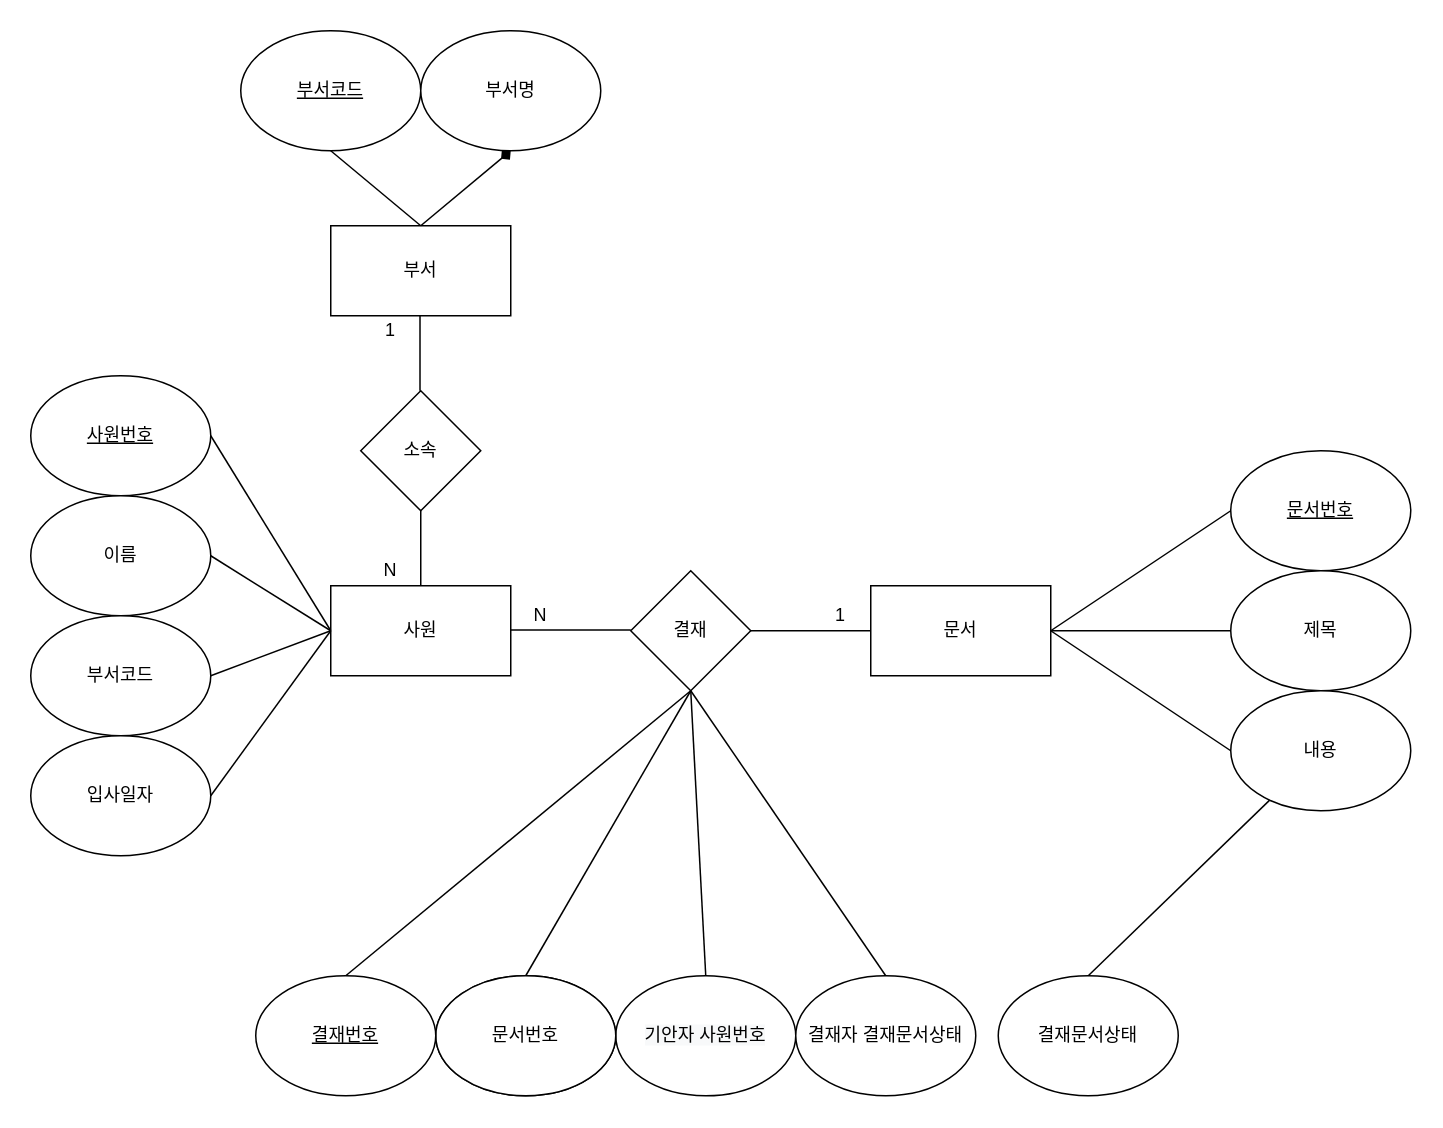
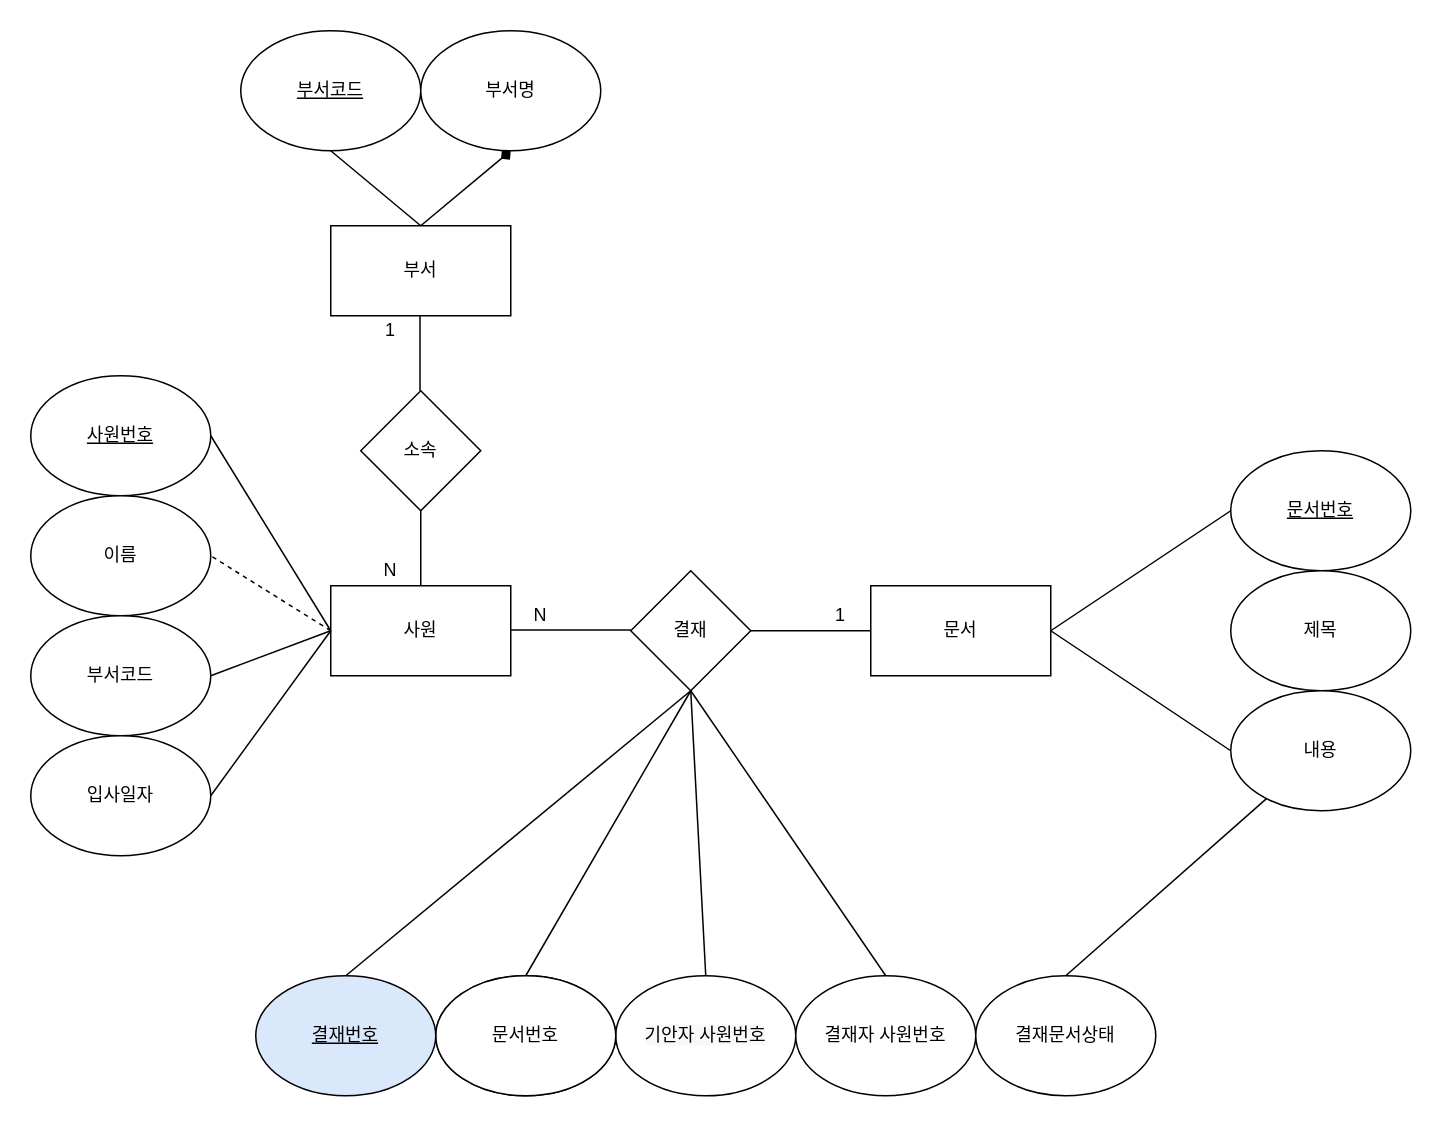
  <mxCell id="0" />
  <mxCell id="1" parent="0" />
  <mxCell id="2" value="결재" style="rhombus;whiteSpace=wrap;html=1;" vertex="1" parent="1"><mxGeometry x="420" y="380" width="80" height="80" as="geometry" /></mxCell>
  <mxCell id="3" value="" style="endArrow=none;html=1;entryX=1;entryY=0.5;entryDx=0;entryDy=0;" edge="1" parent="1" target="2"><mxGeometry width="50" height="50" relative="1" as="geometry"><mxPoint x="580" y="420" as="sourcePoint" /><mxPoint x="490" y="400" as="targetPoint" /></mxGeometry></mxCell>
  <mxCell id="4" value="" style="endArrow=none;html=1;entryX=1;entryY=0.5;entryDx=0;entryDy=0;" edge="1" parent="1"><mxGeometry width="50" height="50" relative="1" as="geometry"><mxPoint x="420" y="419.5" as="sourcePoint" /><mxPoint x="340" y="419.5" as="targetPoint" /></mxGeometry></mxCell>
  <mxCell id="5" value="문서" style="rounded=0;whiteSpace=wrap;html=1;" vertex="1" parent="1"><mxGeometry x="580" y="390" width="120" height="60" as="geometry" /></mxCell>
  <mxCell id="6" value="사원" style="rounded=0;whiteSpace=wrap;html=1;" vertex="1" parent="1"><mxGeometry x="220" y="390" width="120" height="60" as="geometry" /></mxCell>
  <mxCell id="7" value="" style="endArrow=none;html=1;" edge="1" parent="1"><mxGeometry width="50" height="50" relative="1" as="geometry"><mxPoint x="280" y="390" as="sourcePoint" /><mxPoint x="280" y="340" as="targetPoint" /></mxGeometry></mxCell>
  <mxCell id="8" value="소속" style="rhombus;whiteSpace=wrap;html=1;" vertex="1" parent="1"><mxGeometry x="240" y="260" width="80" height="80" as="geometry" /></mxCell>
  <mxCell id="9" value="부서" style="rounded=0;whiteSpace=wrap;html=1;" vertex="1" parent="1"><mxGeometry x="220" y="150" width="120" height="60" as="geometry" /></mxCell>
  <mxCell id="10" value="" style="endArrow=none;html=1;" edge="1" parent="1"><mxGeometry width="50" height="50" relative="1" as="geometry"><mxPoint x="279.5" y="260" as="sourcePoint" /><mxPoint x="279.5" y="210" as="targetPoint" /></mxGeometry></mxCell>
  <mxCell id="11" value="&lt;u&gt;사원번호&lt;/u&gt;" style="ellipse;whiteSpace=wrap;html=1;" vertex="1" parent="1"><mxGeometry x="20" y="250" width="120" height="80" as="geometry" /></mxCell>
  <mxCell id="12" value="이름" style="ellipse;whiteSpace=wrap;html=1;" vertex="1" parent="1"><mxGeometry x="20" y="330" width="120" height="80" as="geometry" /></mxCell>
  <mxCell id="13" value="부서코드" style="ellipse;whiteSpace=wrap;html=1;" vertex="1" parent="1"><mxGeometry x="20" y="410" width="120" height="80" as="geometry" /></mxCell>
  <mxCell id="14" value="입사일자" style="ellipse;whiteSpace=wrap;html=1;" vertex="1" parent="1"><mxGeometry x="20" y="490" width="120" height="80" as="geometry" /></mxCell>
  <mxCell id="15" value="&lt;u&gt;부서코드&lt;/u&gt;" style="ellipse;whiteSpace=wrap;html=1;" vertex="1" parent="1"><mxGeometry x="160" y="20" width="120" height="80" as="geometry" /></mxCell>
  <mxCell id="16" value="부서명" style="ellipse;whiteSpace=wrap;html=1;" vertex="1" parent="1"><mxGeometry x="280" y="20" width="120" height="80" as="geometry" /></mxCell>
  <mxCell id="17" value="" style="endArrow=diamond;html=1;entryX=0.5;entryY=1;entryDx=0;entryDy=0;exitX=0.5;exitY=0;exitDx=0;exitDy=0;" edge="1" parent="1" source="9" target="16"><mxGeometry width="50" height="50" relative="1" as="geometry"><mxPoint x="350" y="160" as="sourcePoint" /><mxPoint x="400" y="110" as="targetPoint" /></mxGeometry></mxCell>
  <mxCell id="18" value="" style="endArrow=none;html=1;entryX=0.5;entryY=1;entryDx=0;entryDy=0;exitX=0.5;exitY=0;exitDx=0;exitDy=0;" edge="1" parent="1" source="9" target="15"><mxGeometry width="50" height="50" relative="1" as="geometry"><mxPoint x="350" y="160" as="sourcePoint" /><mxPoint x="400" y="110" as="targetPoint" /></mxGeometry></mxCell>
  <mxCell id="19" value="" style="endArrow=none;html=1;exitX=0;exitY=0.5;exitDx=0;exitDy=0;entryX=1;entryY=0.5;entryDx=0;entryDy=0;" edge="1" parent="1" source="6" target="11"><mxGeometry width="50" height="50" relative="1" as="geometry"><mxPoint x="350" y="360" as="sourcePoint" /><mxPoint x="150" y="290" as="targetPoint" /></mxGeometry></mxCell>
- <mxCell id="20" value="" style="endArrow=none;html=1;exitX=0;exitY=0.5;exitDx=0;exitDy=0;entryX=1;entryY=0.5;entryDx=0;entryDy=0;" edge="1" parent="1" source="6" target="12"><mxGeometry width="50" height="50" relative="1" as="geometry"><mxPoint x="230" y="430" as="sourcePoint" /><mxPoint x="150" y="300" as="targetPoint" /></mxGeometry></mxCell>
+ <mxCell id="20" value="" style="endArrow=none;html=1;exitX=0;exitY=0.5;exitDx=0;exitDy=0;entryX=1;entryY=0.5;entryDx=0;entryDy=0;dashed=1;" edge="1" parent="1" source="6" target="12"><mxGeometry width="50" height="50" relative="1" as="geometry"><mxPoint x="230" y="430" as="sourcePoint" /><mxPoint x="150" y="300" as="targetPoint" /></mxGeometry></mxCell>
  <mxCell id="21" value="" style="endArrow=none;html=1;exitX=1;exitY=0.5;exitDx=0;exitDy=0;entryX=0;entryY=0.5;entryDx=0;entryDy=0;" edge="1" parent="1" source="13" target="6"><mxGeometry width="50" height="50" relative="1" as="geometry"><mxPoint x="230" y="430" as="sourcePoint" /><mxPoint x="150" y="380" as="targetPoint" /></mxGeometry></mxCell>
  <mxCell id="22" value="" style="endArrow=none;html=1;exitX=1;exitY=0.5;exitDx=0;exitDy=0;entryX=0;entryY=0.5;entryDx=0;entryDy=0;" edge="1" parent="1" source="14" target="6"><mxGeometry width="50" height="50" relative="1" as="geometry"><mxPoint x="150" y="460" as="sourcePoint" /><mxPoint x="230" y="430" as="targetPoint" /></mxGeometry></mxCell>
  <mxCell id="23" value="&lt;u&gt;문서번호&lt;/u&gt;" style="ellipse;whiteSpace=wrap;html=1;" vertex="1" parent="1"><mxGeometry x="820" y="300" width="120" height="80" as="geometry" /></mxCell>
  <mxCell id="24" value="제목" style="ellipse;whiteSpace=wrap;html=1;" vertex="1" parent="1"><mxGeometry x="820" y="380" width="120" height="80" as="geometry" /></mxCell>
  <mxCell id="25" value="내용" style="ellipse;whiteSpace=wrap;html=1;" vertex="1" parent="1"><mxGeometry x="820" y="460" width="120" height="80" as="geometry" /></mxCell>
  <mxCell id="26" value="" style="endArrow=none;html=1;exitX=1;exitY=0.5;exitDx=0;exitDy=0;entryX=0;entryY=0.5;entryDx=0;entryDy=0;" edge="1" parent="1" target="23" source="5"><mxGeometry width="50" height="50" relative="1" as="geometry"><mxPoint x="1010" y="430" as="sourcePoint" /><mxPoint x="940" y="300" as="targetPoint" /></mxGeometry></mxCell>
- <mxCell id="27" value="" style="endArrow=none;html=1;exitX=1;exitY=0.5;exitDx=0;exitDy=0;entryX=0;entryY=0.5;entryDx=0;entryDy=0;" edge="1" parent="1" target="24" source="5"><mxGeometry width="50" height="50" relative="1" as="geometry"><mxPoint x="1010" y="430" as="sourcePoint" /><mxPoint x="940" y="310" as="targetPoint" /></mxGeometry></mxCell>
  <mxCell id="28" value="" style="endArrow=none;html=1;exitX=1;exitY=0.5;exitDx=0;exitDy=0;entryX=0;entryY=0.5;entryDx=0;entryDy=0;" edge="1" parent="1" source="5" target="25"><mxGeometry width="50" height="50" relative="1" as="geometry"><mxPoint x="1020" y="440" as="sourcePoint" /><mxPoint x="1010" y="430" as="targetPoint" /></mxGeometry></mxCell>
  <mxCell id="29" value="" style="ellipse;whiteSpace=wrap;html=1;" vertex="1" parent="1"><mxGeometry x="290" y="650" width="120" height="80" as="geometry" /></mxCell>
  <mxCell id="30" value="&#10;&#10;&lt;span style=&quot;color: rgb(0, 0, 0); font-family: helvetica; font-size: 12px; font-style: normal; font-weight: 400; letter-spacing: normal; text-align: center; text-indent: 0px; text-transform: none; word-spacing: 0px; background-color: rgb(248, 249, 250); display: inline; float: none;&quot;&gt;기안자 사원번호&lt;/span&gt;&#10;&#10;" style="ellipse;whiteSpace=wrap;html=1;" vertex="1" parent="1"><mxGeometry x="410" y="650" width="120" height="80" as="geometry" /></mxCell>
  <mxCell id="31" value="" style="endArrow=none;html=1;entryX=0.5;entryY=0;entryDx=0;entryDy=0;exitX=0.5;exitY=1;exitDx=0;exitDy=0;" edge="1" parent="1" target="30" source="2"><mxGeometry width="50" height="50" relative="1" as="geometry"><mxPoint x="354" y="710" as="sourcePoint" /><mxPoint x="474" y="670" as="targetPoint" /></mxGeometry></mxCell>
  <mxCell id="32" value="" style="endArrow=none;html=1;entryX=0.5;entryY=0;entryDx=0;entryDy=0;exitX=0.5;exitY=1;exitDx=0;exitDy=0;" edge="1" parent="1" target="29" source="2"><mxGeometry width="50" height="50" relative="1" as="geometry"><mxPoint x="354" y="710" as="sourcePoint" /><mxPoint x="474" y="670" as="targetPoint" /></mxGeometry></mxCell>
- <mxCell id="33" value="&lt;span&gt;결재자 결재문서상태&lt;/span&gt;" style="ellipse;whiteSpace=wrap;html=1;" vertex="1" parent="1"><mxGeometry x="530" y="650" width="120" height="80" as="geometry" /></mxCell>
- <mxCell id="34" value="결재문서상태" style="ellipse;whiteSpace=wrap;html=1;" vertex="1" parent="1"><mxGeometry x="665" y="650" width="120" height="80" as="geometry" /></mxCell>
+ <mxCell id="33" value="&lt;span&gt;결재자 사원번호&lt;/span&gt;" style="ellipse;whiteSpace=wrap;html=1;" vertex="1" parent="1"><mxGeometry x="530" y="650" width="120" height="80" as="geometry" /></mxCell>
+ <mxCell id="34" value="결재문서상태" style="ellipse;whiteSpace=wrap;html=1;" vertex="1" parent="1"><mxGeometry x="650" y="650" width="120" height="80" as="geometry" /></mxCell>
  <mxCell id="35" value="" style="endArrow=none;html=1;entryX=0.5;entryY=1;entryDx=0;entryDy=0;exitX=0.5;exitY=0;exitDx=0;exitDy=0;" edge="1" parent="1" source="33" target="2"><mxGeometry width="50" height="50" relative="1" as="geometry"><mxPoint x="350" y="630" as="sourcePoint" /><mxPoint x="400" y="580" as="targetPoint" /></mxGeometry></mxCell>
  <mxCell id="36" value="" style="endArrow=none;html=1;exitX=0.5;exitY=0;exitDx=0;exitDy=0;" edge="1" parent="1" source="34" target="25"><mxGeometry width="50" height="50" relative="1" as="geometry"><mxPoint x="544" y="590" as="sourcePoint" /><mxPoint x="470" y="470" as="targetPoint" /></mxGeometry></mxCell>
  <mxCell id="37" value="문서번호" style="ellipse;whiteSpace=wrap;html=1;" vertex="1" parent="1"><mxGeometry x="290" y="650" width="120" height="80" as="geometry" /></mxCell>
  <mxCell id="38" value="" style="endArrow=none;html=1;entryX=0.5;entryY=0;entryDx=0;entryDy=0;exitX=0.5;exitY=1;exitDx=0;exitDy=0;" edge="1" parent="1" source="2" target="39"><mxGeometry width="50" height="50" relative="1" as="geometry"><mxPoint x="340" y="460" as="sourcePoint" /><mxPoint x="160" y="650" as="targetPoint" /></mxGeometry></mxCell>
- <mxCell id="39" value="&lt;u&gt;결재번호&lt;/u&gt;" style="ellipse;whiteSpace=wrap;html=1;" vertex="1" parent="1"><mxGeometry x="170" y="650" width="120" height="80" as="geometry" /></mxCell>
+ <mxCell id="39" value="&lt;u&gt;결재번호&lt;/u&gt;" style="ellipse;whiteSpace=wrap;html=1;fillColor=#dae8fc;" vertex="1" parent="1"><mxGeometry x="170" y="650" width="120" height="80" as="geometry" /></mxCell>
  <mxCell id="40" value="1" style="text;html=1;strokeColor=none;fillColor=none;align=center;verticalAlign=middle;whiteSpace=wrap;rounded=0;" vertex="1" parent="1"><mxGeometry x="240" y="210" width="40" height="20" as="geometry" /></mxCell>
  <mxCell id="41" value="N" style="text;html=1;strokeColor=none;fillColor=none;align=center;verticalAlign=middle;whiteSpace=wrap;rounded=0;" vertex="1" parent="1"><mxGeometry x="240" y="370" width="40" height="20" as="geometry" /></mxCell>
  <mxCell id="42" value="N" style="text;html=1;strokeColor=none;fillColor=none;align=center;verticalAlign=middle;whiteSpace=wrap;rounded=0;" vertex="1" parent="1"><mxGeometry x="340" y="400" width="40" height="20" as="geometry" /></mxCell>
  <mxCell id="43" value="1" style="text;html=1;strokeColor=none;fillColor=none;align=center;verticalAlign=middle;whiteSpace=wrap;rounded=0;" vertex="1" parent="1"><mxGeometry x="540" y="400" width="40" height="20" as="geometry" /></mxCell>
